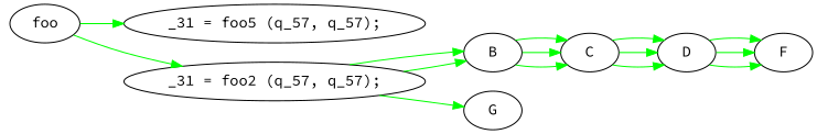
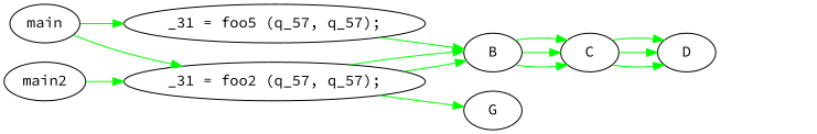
  digraph {
    fontname="Source Code Pro"
    rankdir=LR
    node [fontname="Source Code Pro"]
    edge [color=green fontname="Source Code Pro"]
-   main [label=foo]
+   main
    "_31 = foo5 (q_57, q_57);"
    "_31 = foo2 (q_57, q_57);"
    B
    G
    C
    D
-   F
+   main2
    main -> "_31 = foo5 (q_57, q_57);"
    main -> "_31 = foo2 (q_57, q_57);"
+   "_31 = foo5 (q_57, q_57);" -> B
    "_31 = foo2 (q_57, q_57);" -> B
    "_31 = foo2 (q_57, q_57);" -> B
    "_31 = foo2 (q_57, q_57);" -> G
    B -> C
    B -> C
    B -> C
    C -> D
    C -> D
    C -> D
-   D -> F
-   D -> F
-   D -> F
+   main2 -> "_31 = foo2 (q_57, q_57);"
  }
